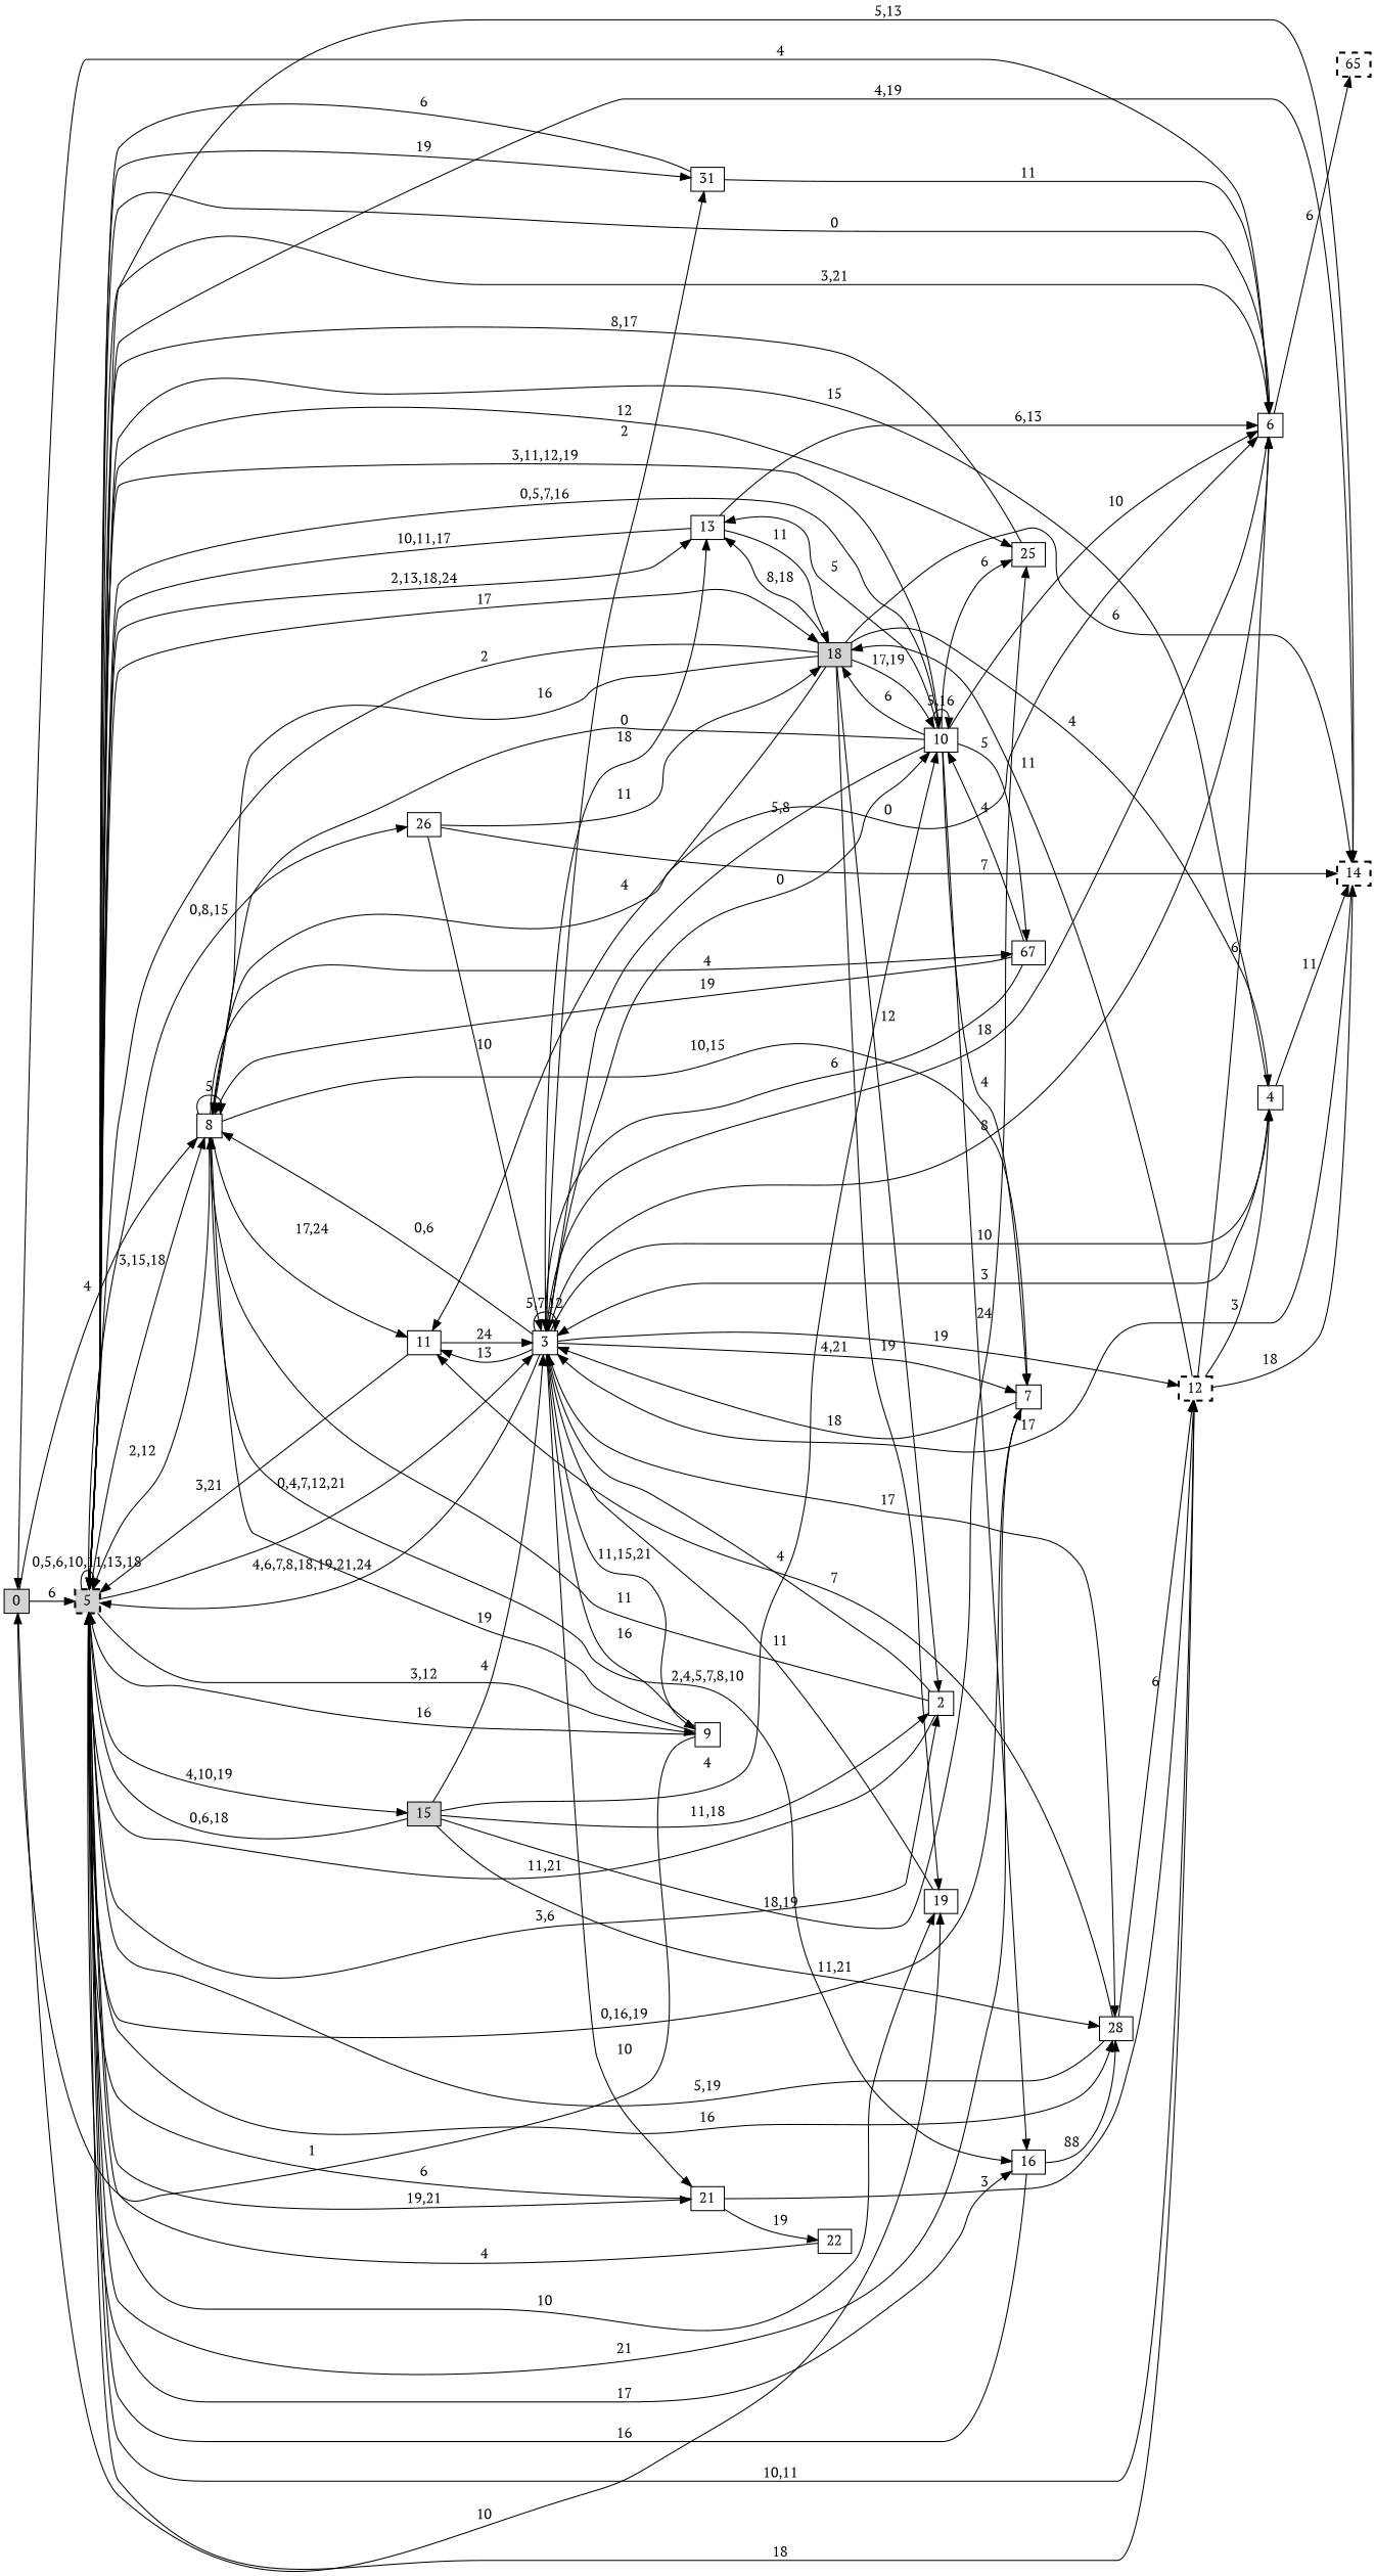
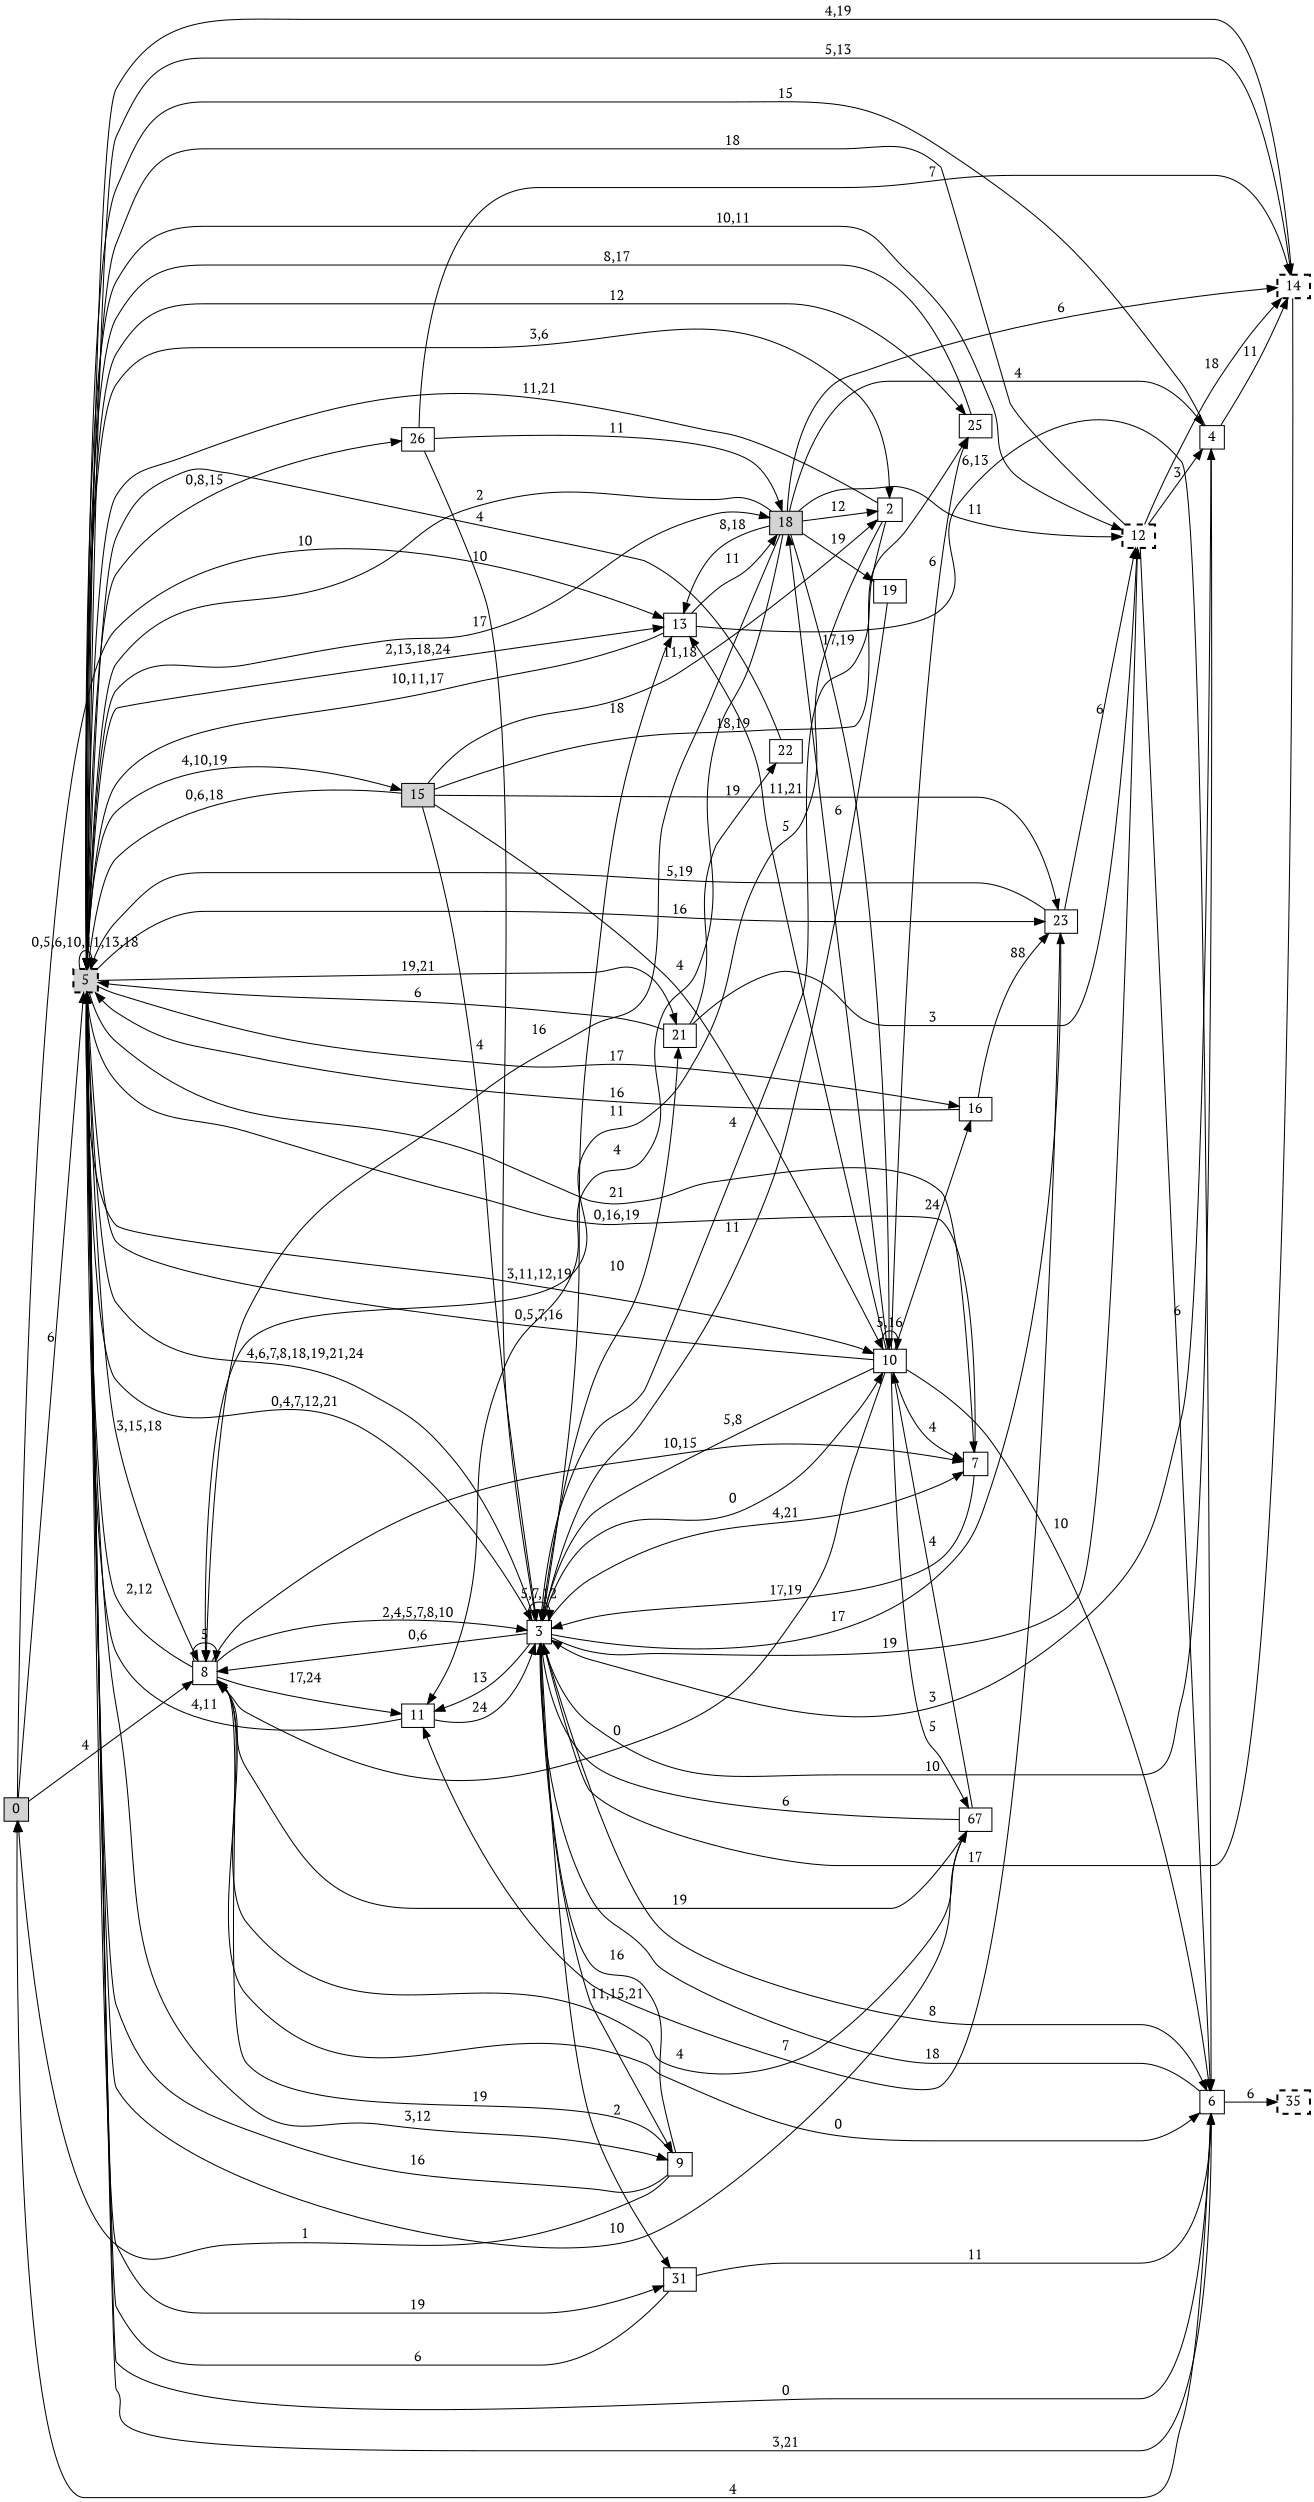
  digraph {
    fontname="PT Serif"
    rankdir=LR
    node [fontname="PT Serif" shape=box]
    edge [fontname="PT Serif"]
    n1 [height=0.1 label=0 style=filled width=0.1]
    n2 [height=0.1 label=5 style="filled,bold,dashed" width=0.1]
    n3 [height=0.1 label=8 width=0.1]
    n4 [height=0.1 label=13 width=0.1]
    n5 [height=0.1 label=6 width=0.1]
    n6 [height=0.1 label=3 width=0.1]
    n7 [height=0.1 label=2 width=0.1]
    n8 [height=0.1 label=7 width=0.1]
    n9 [height=0.1 label=9 width=0.1]
    n10 [height=0.1 label=10 width=0.1]
    n11 [height=0.1 label=12 style="bold,dashed" width=0.1]
    n12 [height=0.1 label=21 width=0.1]
-   n13 [height=0.1 label=28 width=0.1]
+   n13 [height=0.1 label=23 width=0.1]
    n14 [height=0.1 label=31 width=0.1]
    n15 [height=0.1 label=14 style="bold,dashed" width=0.1]
    n16 [height=0.1 label=15 style=filled width=0.1]
    n17 [height=0.1 label=16 width=0.1]
    n18 [height=0.1 label=67 width=0.1]
    n19 [height=0.1 label=18 style=filled width=0.1]
    n20 [height=0.1 label=25 width=0.1]
    n21 [height=0.1 label=26 width=0.1]
    n22 [height=0.1 label=11 width=0.1]
-   n23 [height=0.1 label=65 style="bold,dashed" width=0.1]
+   n23 [height=0.1 label=35 style="bold,dashed" width=0.1]
    n24 [height=0.1 label=4 width=0.1]
    n25 [height=0.1 label=22 width=0.1]
    n26 [height=0.1 label=19 width=0.1]
    n1 -> n2 [label=6]
    n1 -> n3 [label=4]
-   n1 -> n26 [label=10]
+   n1 -> n4 [label=10]
    n2 -> n2 [label="0,5,6,10,11,13,18"]
    n2 -> n3 [label="3,15,18"]
    n2 -> n4 [label="2,13,18,24"]
    n2 -> n5 [label=0]
    n2 -> n6 [label="0,4,7,12,21"]
    n2 -> n7 [label="3,6"]
    n2 -> n8 [label=21]
    n2 -> n9 [label="3,12"]
    n2 -> n10 [label="3,11,12,19"]
    n2 -> n11 [label="10,11"]
    n2 -> n12 [label="19,21"]
    n2 -> n13 [label=16]
    n2 -> n14 [label=19]
    n2 -> n15 [label="5,13"]
    n2 -> n16 [label="4,10,19"]
    n2 -> n17 [label=17]
-   n2 -> n26 [label=10]
+   n2 -> n18 [label=10]
    n2 -> n19 [label=17]
    n2 -> n20 [label=12]
    n2 -> n21 [label="0,8,15"]
    n3 -> n2 [label="2,12"]
    n3 -> n3 [label=5]
    n3 -> n5 [label=0]
-   n3 -> n17 [label="2,4,5,7,8,10"]
+   n3 -> n6 [label="2,4,5,7,8,10"]
    n3 -> n8 [label="10,15"]
    n3 -> n18 [label=4]
    n3 -> n22 [label="17,24"]
    n4 -> n2 [label="10,11,17"]
    n4 -> n5 [label="6,13"]
    n4 -> n19 [label=11]
    n5 -> n1 [label=4]
    n5 -> n2 [label="3,21"]
    n5 -> n6 [label=18]
    n5 -> n23 [label=6]
    n6 -> n2 [label="4,6,7,8,18,19,21,24"]
    n6 -> n3 [label="0,6"]
    n6 -> n4 [label=18]
    n6 -> n5 [label=8]
    n6 -> n6 [label="5,7,12"]
    n6 -> n8 [label="4,21"]
    n6 -> n9 [label="11,15,21"]
    n6 -> n10 [label=0]
    n6 -> n11 [label=19]
    n6 -> n12 [label=10]
    n6 -> n13 [label=17]
    n6 -> n14 [label=2]
    n6 -> n22 [label=13]
    n6 -> n24 [label=10]
    n7 -> n2 [label="11,21"]
    n7 -> n3 [label=11]
    n7 -> n6 [label=4]
    n8 -> n2 [label="0,16,19"]
-   n8 -> n6 [label=18]
+   n8 -> n6 [label="17,19"]
    n9 -> n1 [label=1]
    n9 -> n2 [label=16]
    n9 -> n3 [label=19]
    n9 -> n6 [label=16]
    n10 -> n2 [label="0,5,7,16"]
    n10 -> n3 [label=0]
    n10 -> n4 [label=5]
    n10 -> n5 [label=10]
    n10 -> n6 [label="5,8"]
    n10 -> n8 [label=4]
    n10 -> n10 [label="5,16"]
    n10 -> n17 [label=24]
    n10 -> n18 [label=5]
    n10 -> n19 [label=6]
    n10 -> n20 [label=6]
    n11 -> n2 [label=18]
    n11 -> n5 [label=6]
    n11 -> n15 [label=18]
    n11 -> n24 [label=3]
    n12 -> n2 [label=6]
    n12 -> n11 [label=3]
    n12 -> n25 [label=19]
    n13 -> n2 [label="5,19"]
    n13 -> n11 [label=6]
    n13 -> n22 [label=7]
    n14 -> n2 [label=6]
    n14 -> n5 [label=11]
    n15 -> n2 [label="4,19"]
    n15 -> n6 [label=17]
    n16 -> n2 [label="0,6,18"]
    n16 -> n6 [label=4]
    n16 -> n7 [label="11,18"]
    n16 -> n10 [label=4]
    n16 -> n13 [label="11,21"]
    n16 -> n20 [label="18,19"]
    n17 -> n2 [label=16]
    n17 -> n13 [label=88]
    n18 -> n3 [label=19]
    n18 -> n6 [label=6]
    n18 -> n10 [label=4]
    n19 -> n2 [label=2]
    n19 -> n3 [label=16]
    n19 -> n4 [label="8,18"]
    n19 -> n7 [label=12]
    n19 -> n10 [label="17,19"]
-   n11 -> n19 [label=11]
+   n19 -> n11 [label=11]
    n19 -> n15 [label=6]
    n19 -> n22 [label=4]
    n19 -> n24 [label=4]
    n19 -> n26 [label=19]
    n20 -> n2 [label="8,17"]
    n21 -> n6 [label=10]
    n21 -> n15 [label=7]
    n21 -> n19 [label=11]
-   n22 -> n2 [label="3,21"]
+   n22 -> n2 [label="4,11"]
    n22 -> n6 [label=24]
    n24 -> n2 [label=15]
    n24 -> n6 [label=3]
    n24 -> n15 [label=11]
    n25 -> n2 [label=4]
    n26 -> n6 [label=11]
  }
